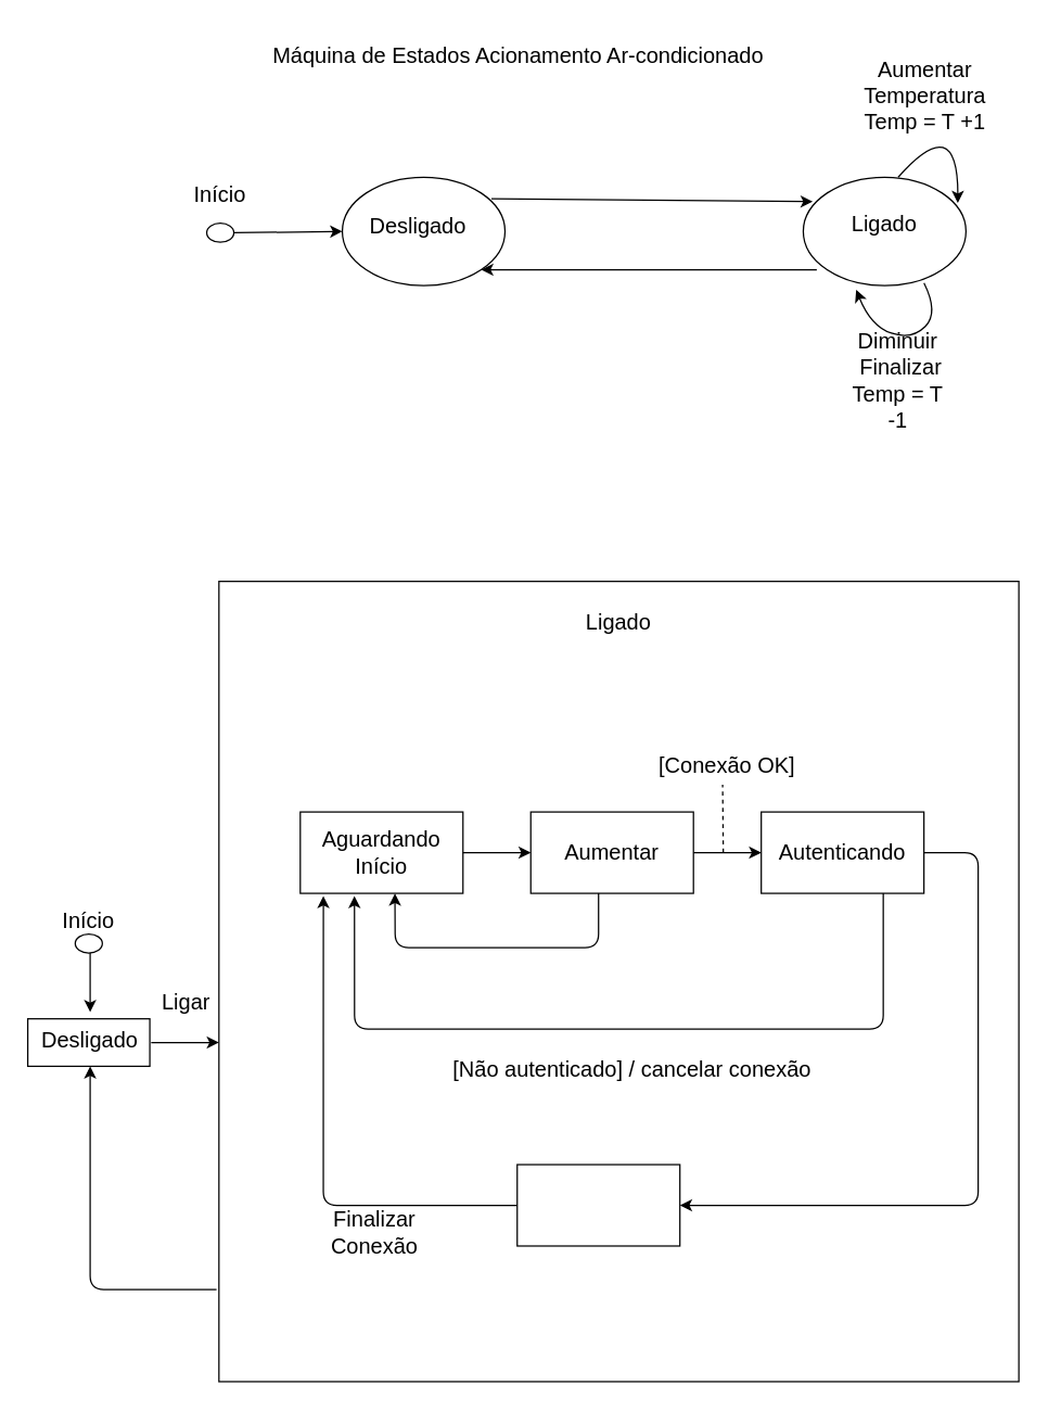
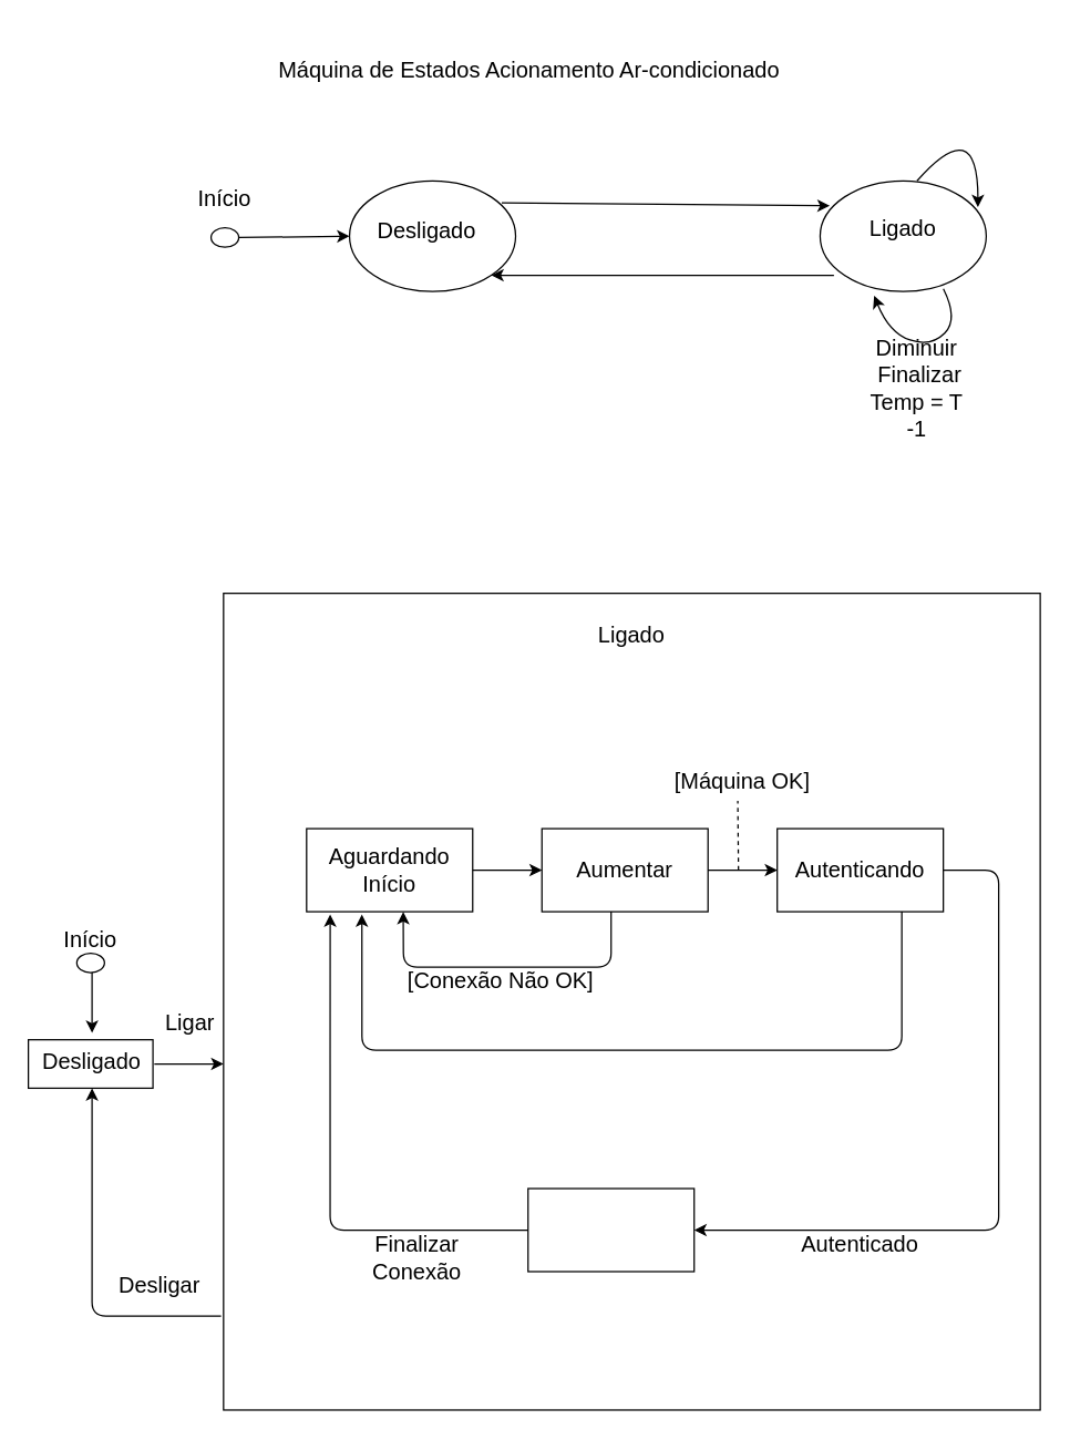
  <mxCell id="0" />
  <mxCell id="1" parent="0" />
  <mxCell id="2" value="" style="ellipse;whiteSpace=wrap;html=1;" vertex="1" parent="1"><mxGeometry x="252" y="130" width="120" height="80" as="geometry" /></mxCell>
  <mxCell id="3" value="" style="ellipse;whiteSpace=wrap;html=1;" vertex="1" parent="1"><mxGeometry x="592" y="130" width="120" height="80" as="geometry" /></mxCell>
  <mxCell id="4" value="Desligado" style="text;html=1;strokeColor=none;fillColor=none;align=center;verticalAlign=middle;whiteSpace=wrap;rounded=0;fontSize=16;" vertex="1" parent="1"><mxGeometry x="268" y="146" width="80" height="40" as="geometry" /></mxCell>
  <mxCell id="5" value="Ligado" style="text;html=1;strokeColor=none;fillColor=none;align=center;verticalAlign=middle;whiteSpace=wrap;rounded=0;fontSize=16;" vertex="1" parent="1"><mxGeometry x="612" y="144" width="80" height="40" as="geometry" /></mxCell>
  <mxCell id="6" value="" style="curved=1;endArrow=classic;html=1;fontSize=16;entryX=0.95;entryY=0.238;entryDx=0;entryDy=0;entryPerimeter=0;" edge="1" parent="1" target="3"><mxGeometry width="50" height="50" relative="1" as="geometry"><mxPoint x="662" y="130" as="sourcePoint" /><mxPoint x="792" y="120" as="targetPoint" /><Array as="points"><mxPoint x="706" y="80" /></Array></mxGeometry></mxCell>
  <mxCell id="7" value="" style="curved=1;endArrow=classic;html=1;fontSize=16;exitX=0.742;exitY=0.975;exitDx=0;exitDy=0;exitPerimeter=0;entryX=0.325;entryY=1.038;entryDx=0;entryDy=0;entryPerimeter=0;" edge="1" parent="1" source="3" target="3"><mxGeometry width="50" height="50" relative="1" as="geometry"><mxPoint x="662" y="230" as="sourcePoint" /><mxPoint x="746" y="210" as="targetPoint" /><Array as="points"><mxPoint x="692" y="230" /><mxPoint x="672" y="250" /><mxPoint x="642" y="240" /></Array></mxGeometry></mxCell>
  <mxCell id="8" value="" style="endArrow=classic;html=1;fontSize=16;entryX=0.058;entryY=0.225;entryDx=0;entryDy=0;entryPerimeter=0;" edge="1" parent="1" target="3"><mxGeometry width="50" height="50" relative="1" as="geometry"><mxPoint x="362" y="146" as="sourcePoint" /><mxPoint x="412" y="96" as="targetPoint" /></mxGeometry></mxCell>
  <mxCell id="9" value="" style="endArrow=classic;html=1;fontSize=16;entryX=1;entryY=1;entryDx=0;entryDy=0;exitX=0.083;exitY=0.854;exitDx=0;exitDy=0;exitPerimeter=0;" edge="1" parent="1" source="3" target="2"><mxGeometry width="50" height="50" relative="1" as="geometry"><mxPoint x="527" y="234" as="sourcePoint" /><mxPoint x="577" y="184" as="targetPoint" /><Array as="points" /></mxGeometry></mxCell>
- <mxCell id="10" value="&lt;div&gt;Aumentar Temperatura&lt;/div&gt;&lt;div&gt;Temp = T +1&lt;br&gt;&lt;/div&gt;" style="text;html=1;strokeColor=none;fillColor=none;align=center;verticalAlign=middle;whiteSpace=wrap;rounded=0;fontSize=16;" vertex="1" parent="1"><mxGeometry x="642" y="50" width="80" height="40" as="geometry" /></mxCell>
  <mxCell id="11" value="&lt;div&gt;Diminuir&lt;/div&gt;&amp;nbsp;Finalizar Temp = T -1" style="text;html=1;strokeColor=none;fillColor=none;align=center;verticalAlign=middle;whiteSpace=wrap;rounded=0;fontSize=16;" vertex="1" parent="1"><mxGeometry x="622" y="260" width="80" height="40" as="geometry" /></mxCell>
  <mxCell id="12" value="" style="ellipse;whiteSpace=wrap;html=1;fontSize=16;" vertex="1" parent="1"><mxGeometry x="152" y="164" width="20" height="14" as="geometry" /></mxCell>
  <mxCell id="13" value="" style="endArrow=classic;html=1;fontSize=16;entryX=0;entryY=0.5;entryDx=0;entryDy=0;" edge="1" parent="1" target="2"><mxGeometry width="50" height="50" relative="1" as="geometry"><mxPoint x="172" y="171" as="sourcePoint" /><mxPoint x="222" y="121" as="targetPoint" /></mxGeometry></mxCell>
  <mxCell id="14" value="Início" style="text;html=1;strokeColor=none;fillColor=none;align=center;verticalAlign=middle;whiteSpace=wrap;rounded=0;fontSize=16;" vertex="1" parent="1"><mxGeometry x="122" y="123" width="80" height="40" as="geometry" /></mxCell>
- <mxCell id="15" value="Máquina de Estados Acionamento Ar-condicionado" style="text;html=1;strokeColor=none;fillColor=none;align=center;verticalAlign=middle;whiteSpace=wrap;rounded=0;fontSize=16;" vertex="1" parent="1"><mxGeometry x="182" y="20" width="400" height="40" as="geometry" /></mxCell>
+ <mxCell id="15" value="Máquina de Estados Acionamento Ar-condicionado" style="text;html=1;strokeColor=none;fillColor=none;align=center;verticalAlign=middle;whiteSpace=wrap;rounded=0;fontSize=16;" vertex="1" parent="1"><mxGeometry x="182" y="30" width="400" height="40" as="geometry" /></mxCell>
  <mxCell id="16" value="" style="whiteSpace=wrap;html=1;aspect=fixed;fontSize=16;" vertex="1" parent="1"><mxGeometry x="161" y="428" width="590" height="590" as="geometry" /></mxCell>
  <mxCell id="17" value="Ligado" style="text;html=1;strokeColor=none;fillColor=none;align=center;verticalAlign=middle;whiteSpace=wrap;rounded=0;fontSize=16;" vertex="1" parent="1"><mxGeometry x="416" y="438" width="80" height="40" as="geometry" /></mxCell>
  <mxCell id="18" value="" style="rounded=0;whiteSpace=wrap;html=1;fontSize=16;" vertex="1" parent="1"><mxGeometry x="221" y="598" width="120" height="60" as="geometry" /></mxCell>
  <mxCell id="19" value="&lt;div&gt;Aguardando&lt;/div&gt;&lt;div&gt;Início&lt;br&gt;&lt;/div&gt;" style="text;html=1;strokeColor=none;fillColor=none;align=center;verticalAlign=middle;whiteSpace=wrap;rounded=0;fontSize=16;" vertex="1" parent="1"><mxGeometry x="241" y="608" width="80" height="40" as="geometry" /></mxCell>
  <mxCell id="20" value="" style="rounded=0;whiteSpace=wrap;html=1;fontSize=16;" vertex="1" parent="1"><mxGeometry x="391" y="598" width="120" height="60" as="geometry" /></mxCell>
  <mxCell id="21" value="Aumentar" style="text;html=1;strokeColor=none;fillColor=none;align=center;verticalAlign=middle;whiteSpace=wrap;rounded=0;fontSize=16;" vertex="1" parent="1"><mxGeometry x="411" y="608" width="80" height="40" as="geometry" /></mxCell>
  <mxCell id="22" value="" style="endArrow=classic;html=1;fontSize=16;entryX=0;entryY=0.5;entryDx=0;entryDy=0;exitX=1;exitY=0.5;exitDx=0;exitDy=0;" edge="1" parent="1" source="18" target="20"><mxGeometry width="50" height="50" relative="1" as="geometry"><mxPoint x="341" y="648" as="sourcePoint" /><mxPoint x="391" y="598" as="targetPoint" /></mxGeometry></mxCell>
  <mxCell id="23" value="" style="rounded=0;whiteSpace=wrap;html=1;fontSize=16;" vertex="1" parent="1"><mxGeometry x="561" y="598" width="120" height="60" as="geometry" /></mxCell>
  <mxCell id="24" value="Autenticando" style="text;html=1;strokeColor=none;fillColor=none;align=center;verticalAlign=middle;whiteSpace=wrap;rounded=0;fontSize=16;" vertex="1" parent="1"><mxGeometry x="581" y="608" width="80" height="40" as="geometry" /></mxCell>
  <mxCell id="25" value="" style="endArrow=classic;html=1;fontSize=16;entryX=0;entryY=0.5;entryDx=0;entryDy=0;exitX=1;exitY=0.5;exitDx=0;exitDy=0;" edge="1" parent="1"><mxGeometry width="50" height="50" relative="1" as="geometry"><mxPoint x="511" y="628" as="sourcePoint" /><mxPoint x="561" y="628" as="targetPoint" /></mxGeometry></mxCell>
  <mxCell id="26" value="" style="endArrow=none;dashed=1;html=1;fontSize=16;" edge="1" parent="1"><mxGeometry width="50" height="50" relative="1" as="geometry"><mxPoint x="533" y="628" as="sourcePoint" /><mxPoint x="532.5" y="578" as="targetPoint" /></mxGeometry></mxCell>
- <mxCell id="27" value="[Conexão OK]" style="text;html=1;strokeColor=none;fillColor=none;align=center;verticalAlign=middle;whiteSpace=wrap;rounded=0;fontSize=16;" vertex="1" parent="1"><mxGeometry x="476" y="544" width="120" height="40" as="geometry" /></mxCell>
+ <mxCell id="27" value="[Máquina OK]" style="text;html=1;strokeColor=none;fillColor=none;align=center;verticalAlign=middle;whiteSpace=wrap;rounded=0;fontSize=16;" vertex="1" parent="1"><mxGeometry x="476" y="544" width="120" height="40" as="geometry" /></mxCell>
+ <mxCell id="28" value="[Conexão Não OK]" style="text;html=1;strokeColor=none;fillColor=none;align=center;verticalAlign=middle;whiteSpace=wrap;rounded=0;fontSize=16;" vertex="1" parent="1"><mxGeometry x="291" y="688" width="141" height="40" as="geometry" /></mxCell>
  <mxCell id="29" value="" style="endArrow=classic;html=1;fontSize=16;entryX=0.22;entryY=0.39;entryDx=0;entryDy=0;entryPerimeter=0;" edge="1" parent="1" target="16"><mxGeometry width="50" height="50" relative="1" as="geometry"><mxPoint x="441" y="658" as="sourcePoint" /><mxPoint x="491" y="608" as="targetPoint" /><Array as="points"><mxPoint x="441" y="698" /><mxPoint x="291" y="698" /></Array></mxGeometry></mxCell>
  <mxCell id="30" value="" style="endArrow=classic;html=1;fontSize=16;entryX=0.333;entryY=1.033;entryDx=0;entryDy=0;entryPerimeter=0;" edge="1" parent="1" target="18"><mxGeometry width="50" height="50" relative="1" as="geometry"><mxPoint x="651" y="658" as="sourcePoint" /><mxPoint x="501" y="668" as="targetPoint" /><Array as="points"><mxPoint x="651" y="758" /><mxPoint x="501" y="758" /><mxPoint x="261" y="758" /></Array></mxGeometry></mxCell>
- <mxCell id="31" value="[Não autenticado] / cancelar conexão" style="text;html=1;strokeColor=none;fillColor=none;align=center;verticalAlign=middle;whiteSpace=wrap;rounded=0;fontSize=16;" vertex="1" parent="1"><mxGeometry x="331" y="768" width="270" height="40" as="geometry" /></mxCell>
  <mxCell id="32" value="" style="endArrow=classic;html=1;fontSize=16;exitX=1;exitY=0.5;exitDx=0;exitDy=0;entryX=1;entryY=0.5;entryDx=0;entryDy=0;" edge="1" parent="1" source="23" target="33"><mxGeometry width="50" height="50" relative="1" as="geometry"><mxPoint x="681" y="633" as="sourcePoint" /><mxPoint x="721" y="618" as="targetPoint" /><Array as="points"><mxPoint x="721" y="628" /><mxPoint x="721" y="778" /><mxPoint x="721" y="888" /></Array></mxGeometry></mxCell>
  <mxCell id="33" value="" style="rounded=0;whiteSpace=wrap;html=1;fontSize=16;" vertex="1" parent="1"><mxGeometry x="381" y="858" width="120" height="60" as="geometry" /></mxCell>
  <mxCell id="34" value="" style="endArrow=classic;html=1;fontSize=16;exitX=0;exitY=0.5;exitDx=0;exitDy=0;entryX=0.142;entryY=1.033;entryDx=0;entryDy=0;entryPerimeter=0;" edge="1" parent="1" source="33" target="18"><mxGeometry width="50" height="50" relative="1" as="geometry"><mxPoint x="291" y="898" as="sourcePoint" /><mxPoint x="341" y="848" as="targetPoint" /><Array as="points"><mxPoint x="238" y="888" /><mxPoint x="238" y="778" /></Array></mxGeometry></mxCell>
- <mxCell id="36" value="&lt;div&gt;Finalizar&lt;/div&gt;&lt;div&gt;Conexão&lt;br&gt;&lt;/div&gt;" style="text;html=1;strokeColor=none;fillColor=none;align=center;verticalAlign=middle;whiteSpace=wrap;rounded=0;fontSize=16;" vertex="1" parent="1"><mxGeometry x="236" y="888" width="80" height="40" as="geometry" /></mxCell>
+ <mxCell id="35" value="Autenticado" style="text;html=1;strokeColor=none;fillColor=none;align=center;verticalAlign=middle;whiteSpace=wrap;rounded=0;fontSize=16;" vertex="1" parent="1"><mxGeometry x="581" y="878" width="80" height="40" as="geometry" /></mxCell>
+ <mxCell id="36" value="&lt;div&gt;Finalizar&lt;/div&gt;&lt;div&gt;Conexão&lt;br&gt;&lt;/div&gt;" style="text;html=1;strokeColor=none;fillColor=none;align=center;verticalAlign=middle;whiteSpace=wrap;rounded=0;fontSize=16;" vertex="1" parent="1"><mxGeometry x="261" y="888" width="80" height="40" as="geometry" /></mxCell>
  <mxCell id="37" value="" style="rounded=0;whiteSpace=wrap;html=1;fontSize=16;" vertex="1" parent="1"><mxGeometry x="20" y="750.5" width="90" height="35" as="geometry" /></mxCell>
  <mxCell id="38" value="Desligado" style="text;html=1;strokeColor=none;fillColor=none;align=center;verticalAlign=middle;whiteSpace=wrap;rounded=0;fontSize=16;" vertex="1" parent="1"><mxGeometry x="26" y="745.5" width="80" height="40" as="geometry" /></mxCell>
  <mxCell id="39" value="" style="endArrow=classic;html=1;fontSize=16;" edge="1" parent="1"><mxGeometry width="50" height="50" relative="1" as="geometry"><mxPoint x="111" y="768" as="sourcePoint" /><mxPoint x="161" y="768" as="targetPoint" /></mxGeometry></mxCell>
  <mxCell id="40" value="" style="edgeStyle=orthogonalEdgeStyle;rounded=0;orthogonalLoop=1;jettySize=auto;html=1;fontSize=16;" edge="1" parent="1" source="41" target="38"><mxGeometry relative="1" as="geometry"><Array as="points"><mxPoint x="66" y="708" /><mxPoint x="66" y="708" /></Array></mxGeometry></mxCell>
  <mxCell id="41" value="Início" style="text;html=1;strokeColor=none;fillColor=none;align=center;verticalAlign=middle;whiteSpace=wrap;rounded=0;fontSize=16;" vertex="1" parent="1"><mxGeometry x="25" y="658" width="80" height="40" as="geometry" /></mxCell>
  <mxCell id="42" value="Ligar" style="text;html=1;strokeColor=none;fillColor=none;align=center;verticalAlign=middle;whiteSpace=wrap;rounded=0;fontSize=16;" vertex="1" parent="1"><mxGeometry x="97" y="718" width="80" height="40" as="geometry" /></mxCell>
  <mxCell id="43" value="" style="ellipse;whiteSpace=wrap;html=1;fontSize=16;" vertex="1" parent="1"><mxGeometry x="55" y="688" width="20" height="14" as="geometry" /></mxCell>
  <mxCell id="44" value="" style="endArrow=classic;html=1;fontSize=16;exitX=-0.003;exitY=0.885;exitDx=0;exitDy=0;exitPerimeter=0;" edge="1" parent="1" source="16"><mxGeometry width="50" height="50" relative="1" as="geometry"><mxPoint x="16" y="835.5" as="sourcePoint" /><mxPoint x="66" y="785.5" as="targetPoint" /><Array as="points"><mxPoint x="66" y="950" /></Array></mxGeometry></mxCell>
+ <mxCell id="45" value="Desligar" style="text;html=1;strokeColor=none;fillColor=none;align=center;verticalAlign=middle;whiteSpace=wrap;rounded=0;fontSize=16;" vertex="1" parent="1"><mxGeometry x="75" y="908" width="80" height="40" as="geometry" /></mxCell>
